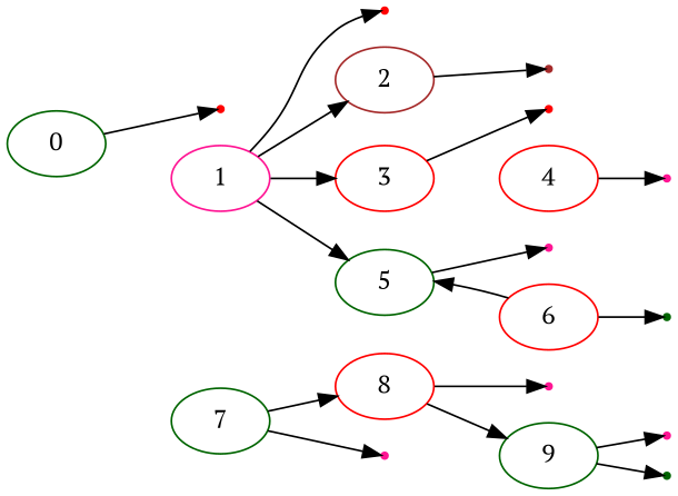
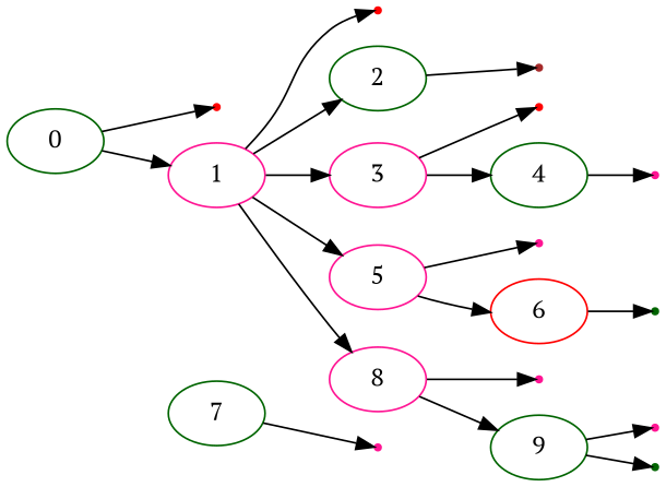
  digraph {
    fontname="PT Serif"
    rankdir=LR
    node [color=red fontname="PT Serif" shape=point]
    edge [fontname="PT Serif"]
    0 [color=darkgreen shape=""]
    null_0_left
    1 [color=deeppink shape=""]
    null_1_left
-   2 [color=brown shape=""]
-   3 [shape=""]
-   5 [color=darkgreen shape=""]
+   2 [color=darkgreen shape=""]
+   3 [color=deeppink shape=""]
+   5 [color=deeppink shape=""]
    null_2_left [color=brown]
    null_3_left
-   4 [shape=""]
+   4 [color=darkgreen shape=""]
    null_4_left [color=deeppink]
    null_5_left [color=deeppink]
    6 [shape=""]
    null_6_left [color=darkgreen]
    7 [color=darkgreen shape=""]
    null_7_left [color=deeppink]
-   8 [shape=""]
+   8 [color=deeppink shape=""]
    null_8_left [color=deeppink]
    9 [color=darkgreen shape=""]
    null_9_left [color=deeppink]
    null_9_right [color=darkgreen]
    0 -> null_0_left
+   0 -> 1
    1 -> null_1_left
    1 -> 2
    1 -> 3
    1 -> 5
    2 -> null_2_left
    3 -> null_3_left
+   3 -> 4
    5 -> null_5_left
-   6 -> 5
+   5 -> 6
    4 -> null_4_left
    6 -> null_6_left
    7 -> null_7_left
-   7 -> 8
+   1 -> 8
    8 -> null_8_left
    8 -> 9
    9 -> null_9_left
    9 -> null_9_right
  }
